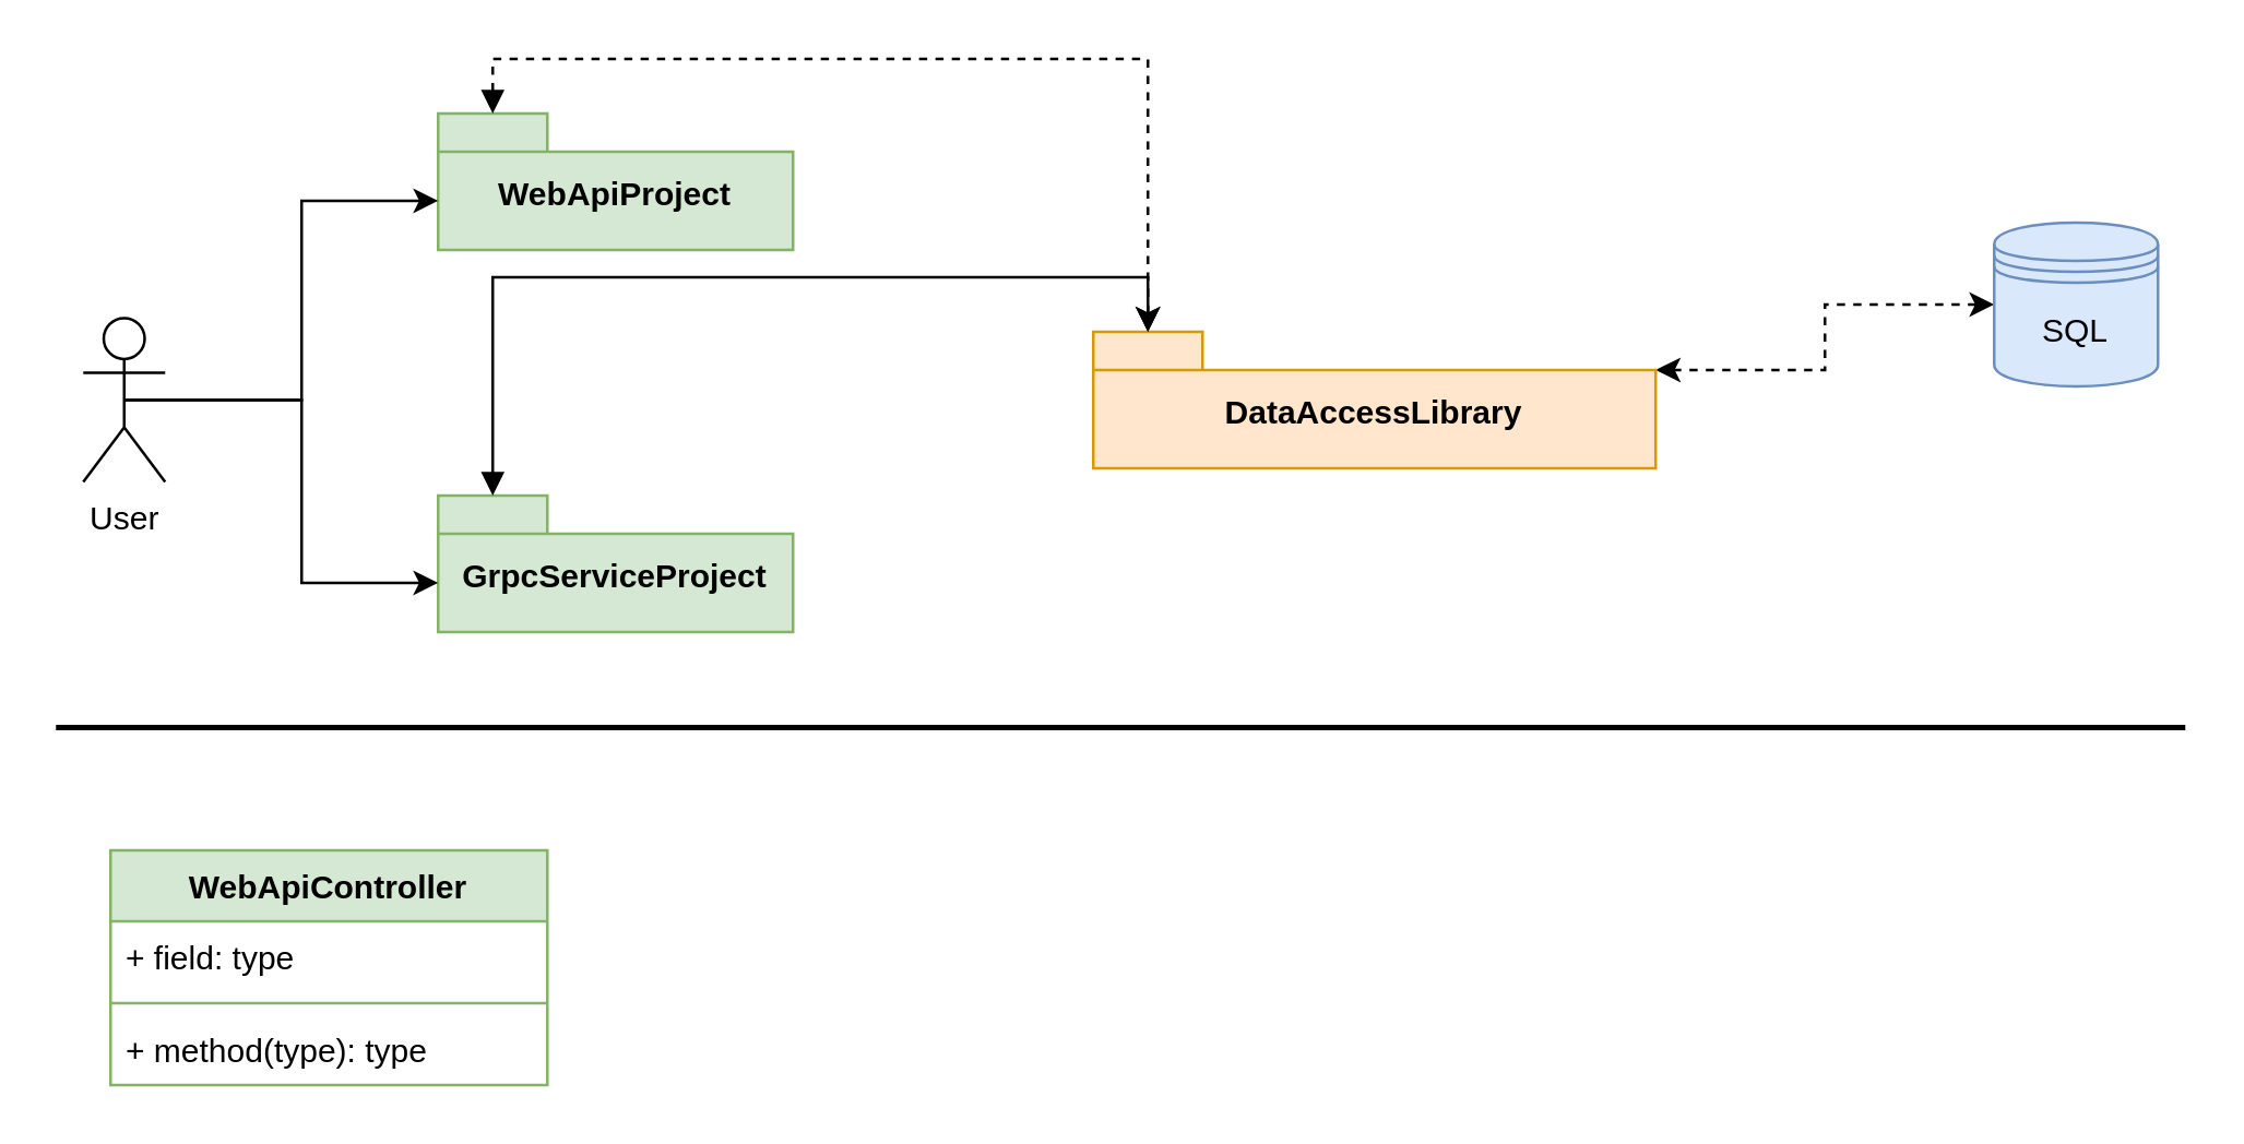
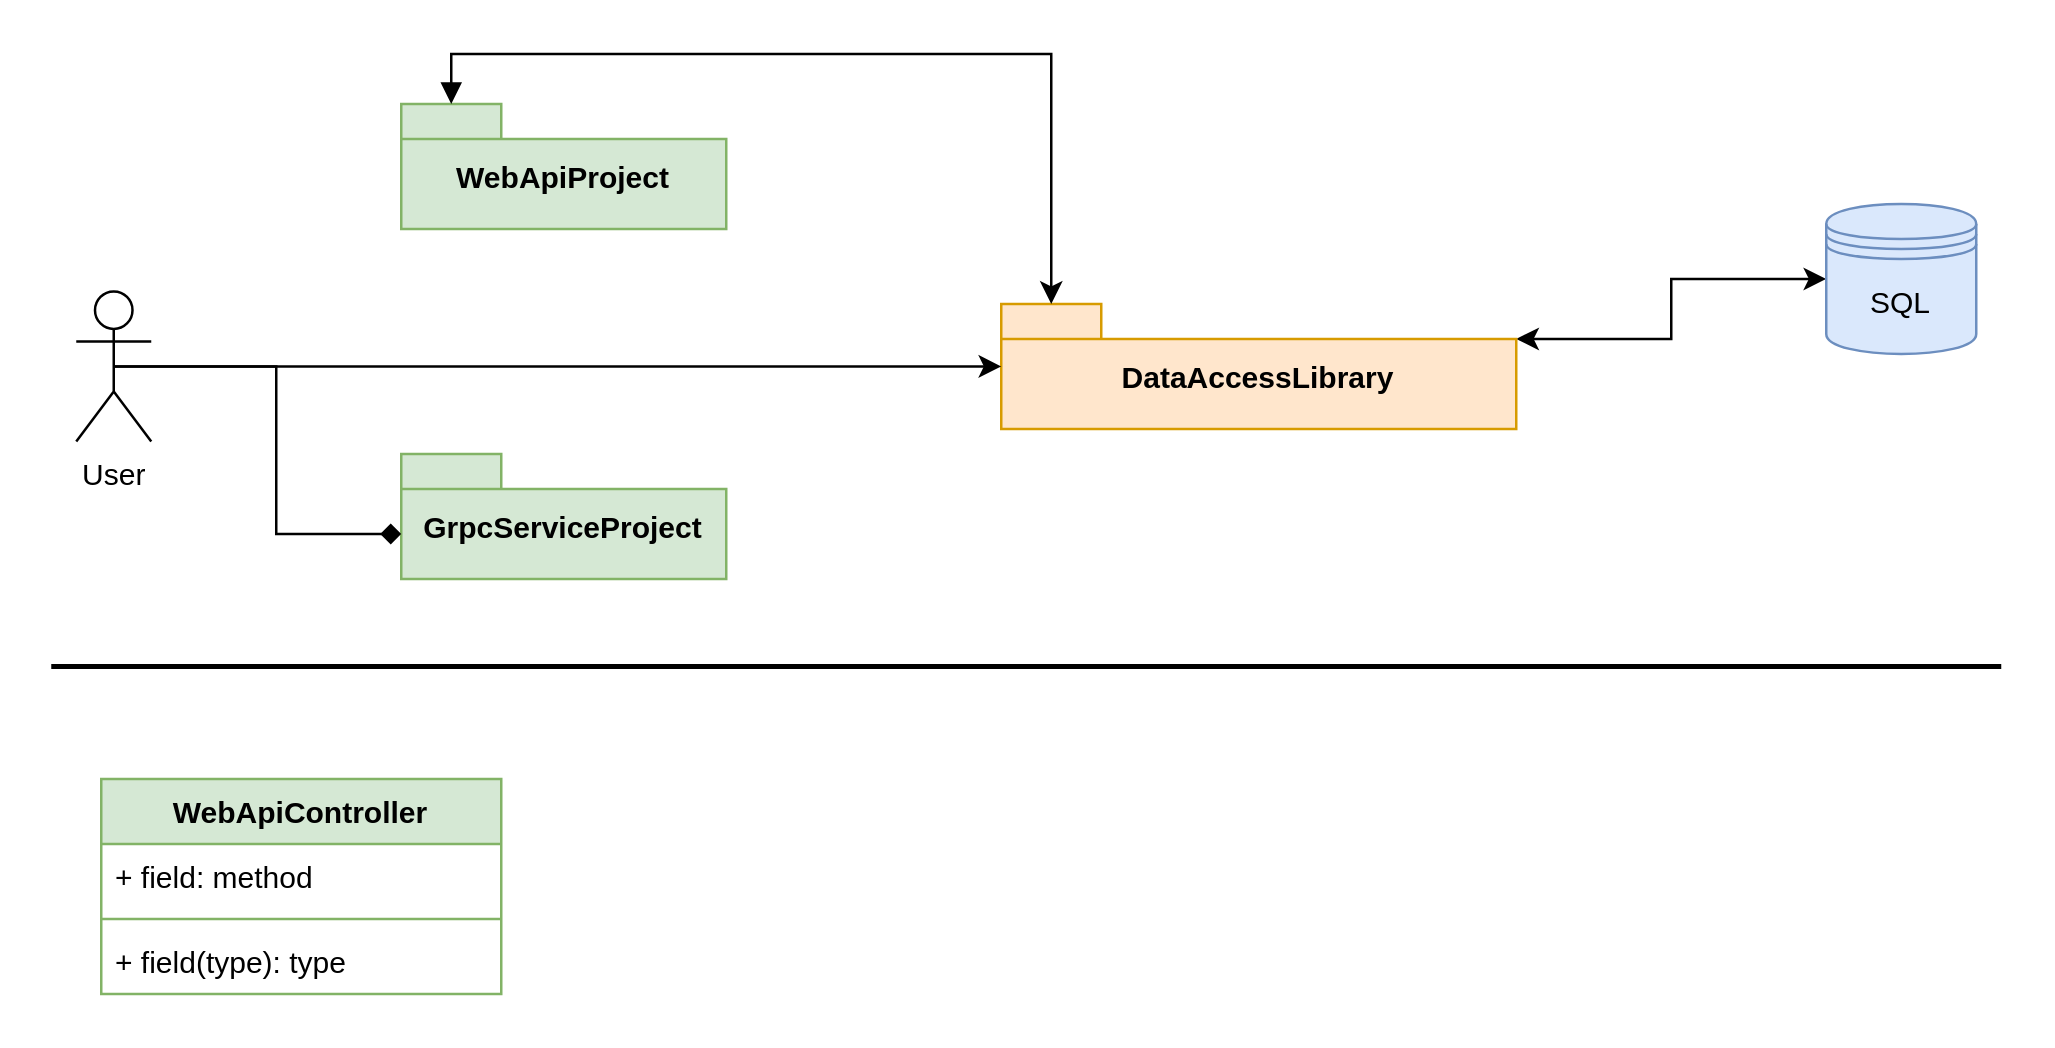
  <mxCell id="0" />
  <mxCell id="1" parent="0" />
  <mxCell id="2" value="WebApiProject" style="shape=folder;fontStyle=1;spacingTop=10;tabWidth=40;tabHeight=14;tabPosition=left;html=1;whiteSpace=wrap;fillColor=#d5e8d4;strokeColor=#82b366;" vertex="1" parent="1"><mxGeometry x="160" y="40.96" width="130" height="50" as="geometry" /></mxCell>
  <mxCell id="3" value="GrpcServiceProject" style="shape=folder;fontStyle=1;spacingTop=10;tabWidth=40;tabHeight=14;tabPosition=left;html=1;whiteSpace=wrap;fillColor=#d5e8d4;strokeColor=#82b366;" vertex="1" parent="1"><mxGeometry x="160" y="180.96" width="130" height="50" as="geometry" /></mxCell>
- <mxCell id="4" style="edgeStyle=orthogonalEdgeStyle;rounded=0;orthogonalLoop=1;jettySize=auto;html=1;exitX=0;exitY=0;exitDx=206;exitDy=14;exitPerimeter=0;entryX=0;entryY=0.5;entryDx=0;entryDy=0;startArrow=classic;startFill=1;dashed=1;" edge="1" parent="1" source="5" target="8"><mxGeometry relative="1" as="geometry" /></mxCell>
+ <mxCell id="4" style="edgeStyle=orthogonalEdgeStyle;rounded=0;orthogonalLoop=1;jettySize=auto;html=1;exitX=0;exitY=0;exitDx=206;exitDy=14;exitPerimeter=0;entryX=0;entryY=0.5;entryDx=0;entryDy=0;startArrow=classic;startFill=1;" edge="1" parent="1" source="5" target="8"><mxGeometry relative="1" as="geometry" /></mxCell>
  <mxCell id="5" value="DataAccessLibrary" style="shape=folder;fontStyle=1;spacingTop=10;tabWidth=40;tabHeight=14;tabPosition=left;html=1;whiteSpace=wrap;fillColor=#ffe6cc;strokeColor=#d79b00;" vertex="1" parent="1"><mxGeometry x="400" y="120.96" width="206" height="50" as="geometry" /></mxCell>
- <mxCell id="6" style="edgeStyle=orthogonalEdgeStyle;rounded=0;orthogonalLoop=1;jettySize=auto;html=1;exitX=0;exitY=0;exitDx=20;exitDy=0;exitPerimeter=0;entryX=0;entryY=0;entryDx=20;entryDy=0;entryPerimeter=0;startArrow=block;startFill=1;dashed=1;" edge="1" parent="1" source="2" target="5"><mxGeometry relative="1" as="geometry"><Array as="points"><mxPoint x="180" y="20.96" /><mxPoint x="420" y="20.96" /></Array></mxGeometry></mxCell>
- <mxCell id="7" style="edgeStyle=orthogonalEdgeStyle;rounded=0;orthogonalLoop=1;jettySize=auto;html=1;exitX=0;exitY=0;exitDx=20;exitDy=0;exitPerimeter=0;entryX=0;entryY=0;entryDx=20;entryDy=0;entryPerimeter=0;startArrow=block;startFill=1;" edge="1" parent="1" source="3" target="5"><mxGeometry relative="1" as="geometry" /></mxCell>
+ <mxCell id="6" style="edgeStyle=orthogonalEdgeStyle;rounded=0;orthogonalLoop=1;jettySize=auto;html=1;exitX=0;exitY=0;exitDx=20;exitDy=0;exitPerimeter=0;entryX=0;entryY=0;entryDx=20;entryDy=0;entryPerimeter=0;startArrow=block;startFill=1;" edge="1" parent="1" source="2" target="5"><mxGeometry relative="1" as="geometry"><Array as="points"><mxPoint x="180" y="20.96" /><mxPoint x="420" y="20.96" /></Array></mxGeometry></mxCell>
  <mxCell id="8" value="SQL" style="shape=datastore;whiteSpace=wrap;html=1;fillColor=#dae8fc;strokeColor=#6c8ebf;" vertex="1" parent="1"><mxGeometry x="730" y="80.96" width="60" height="60" as="geometry" /></mxCell>
  <mxCell id="9" value="User" style="shape=umlActor;verticalLabelPosition=bottom;verticalAlign=top;html=1;outlineConnect=0;" vertex="1" parent="1"><mxGeometry x="30" y="115.96" width="30" height="60" as="geometry" /></mxCell>
- <mxCell id="10" style="edgeStyle=orthogonalEdgeStyle;rounded=0;orthogonalLoop=1;jettySize=auto;html=1;exitX=0.5;exitY=0.5;exitDx=0;exitDy=0;exitPerimeter=0;entryX=0;entryY=0;entryDx=0;entryDy=32;entryPerimeter=0;" edge="1" parent="1" source="9" target="2"><mxGeometry relative="1" as="geometry" /></mxCell>
- <mxCell id="11" style="edgeStyle=orthogonalEdgeStyle;rounded=0;orthogonalLoop=1;jettySize=auto;html=1;exitX=0.5;exitY=0.5;exitDx=0;exitDy=0;exitPerimeter=0;entryX=0;entryY=0;entryDx=0;entryDy=32;entryPerimeter=0;" edge="1" parent="1" source="9" target="3"><mxGeometry relative="1" as="geometry" /></mxCell>
+ <mxCell id="10" style="edgeStyle=orthogonalEdgeStyle;rounded=0;orthogonalLoop=1;jettySize=auto;html=1;exitX=0.5;exitY=0.5;exitDx=0;exitDy=0;exitPerimeter=0;" edge="1" parent="1" source="9" target="5"><mxGeometry relative="1" as="geometry" /></mxCell>
+ <mxCell id="11" style="edgeStyle=orthogonalEdgeStyle;rounded=0;orthogonalLoop=1;jettySize=auto;html=1;exitX=0.5;exitY=0.5;exitDx=0;exitDy=0;exitPerimeter=0;entryX=0;entryY=0;entryDx=0;entryDy=32;entryPerimeter=0;endArrow=diamond;" edge="1" parent="1" source="9" target="3"><mxGeometry relative="1" as="geometry" /></mxCell>
  <mxCell id="12" value="" style="line;strokeWidth=2;html=1;" vertex="1" parent="1"><mxGeometry x="20" y="261" width="780" height="10" as="geometry" /></mxCell>
  <mxCell id="13" value="WebApiController " style="swimlane;fontStyle=1;align=center;verticalAlign=top;childLayout=stackLayout;horizontal=1;startSize=26;horizontalStack=0;resizeParent=1;resizeParentMax=0;resizeLast=0;collapsible=1;marginBottom=0;whiteSpace=wrap;html=1;fillColor=#d5e8d4;strokeColor=#82b366;" vertex="1" parent="1"><mxGeometry x="40" y="311" width="160" height="86" as="geometry" /></mxCell>
- <mxCell id="14" value="+ field: type" style="text;strokeColor=none;fillColor=none;align=left;verticalAlign=top;spacingLeft=4;spacingRight=4;overflow=hidden;rotatable=0;points=[[0,0.5],[1,0.5]];portConstraint=eastwest;whiteSpace=wrap;html=1;" vertex="1" parent="13"><mxGeometry y="26" width="160" height="26" as="geometry" /></mxCell>
+ <mxCell id="14" value="+ field: method" style="text;strokeColor=none;fillColor=none;align=left;verticalAlign=top;spacingLeft=4;spacingRight=4;overflow=hidden;rotatable=0;points=[[0,0.5],[1,0.5]];portConstraint=eastwest;whiteSpace=wrap;html=1;" vertex="1" parent="13"><mxGeometry y="26" width="160" height="26" as="geometry" /></mxCell>
  <mxCell id="15" value="" style="line;strokeWidth=1;fillColor=none;align=left;verticalAlign=middle;spacingTop=-1;spacingLeft=3;spacingRight=3;rotatable=0;labelPosition=right;points=[];portConstraint=eastwest;strokeColor=inherit;" vertex="1" parent="13"><mxGeometry y="52" width="160" height="8" as="geometry" /></mxCell>
- <mxCell id="16" value="+ method(type): type" style="text;strokeColor=none;fillColor=none;align=left;verticalAlign=top;spacingLeft=4;spacingRight=4;overflow=hidden;rotatable=0;points=[[0,0.5],[1,0.5]];portConstraint=eastwest;whiteSpace=wrap;html=1;" vertex="1" parent="13"><mxGeometry y="60" width="160" height="26" as="geometry" /></mxCell>
+ <mxCell id="16" value="+ field(type): type" style="text;strokeColor=none;fillColor=none;align=left;verticalAlign=top;spacingLeft=4;spacingRight=4;overflow=hidden;rotatable=0;points=[[0,0.5],[1,0.5]];portConstraint=eastwest;whiteSpace=wrap;html=1;" vertex="1" parent="13"><mxGeometry y="60" width="160" height="26" as="geometry" /></mxCell>
